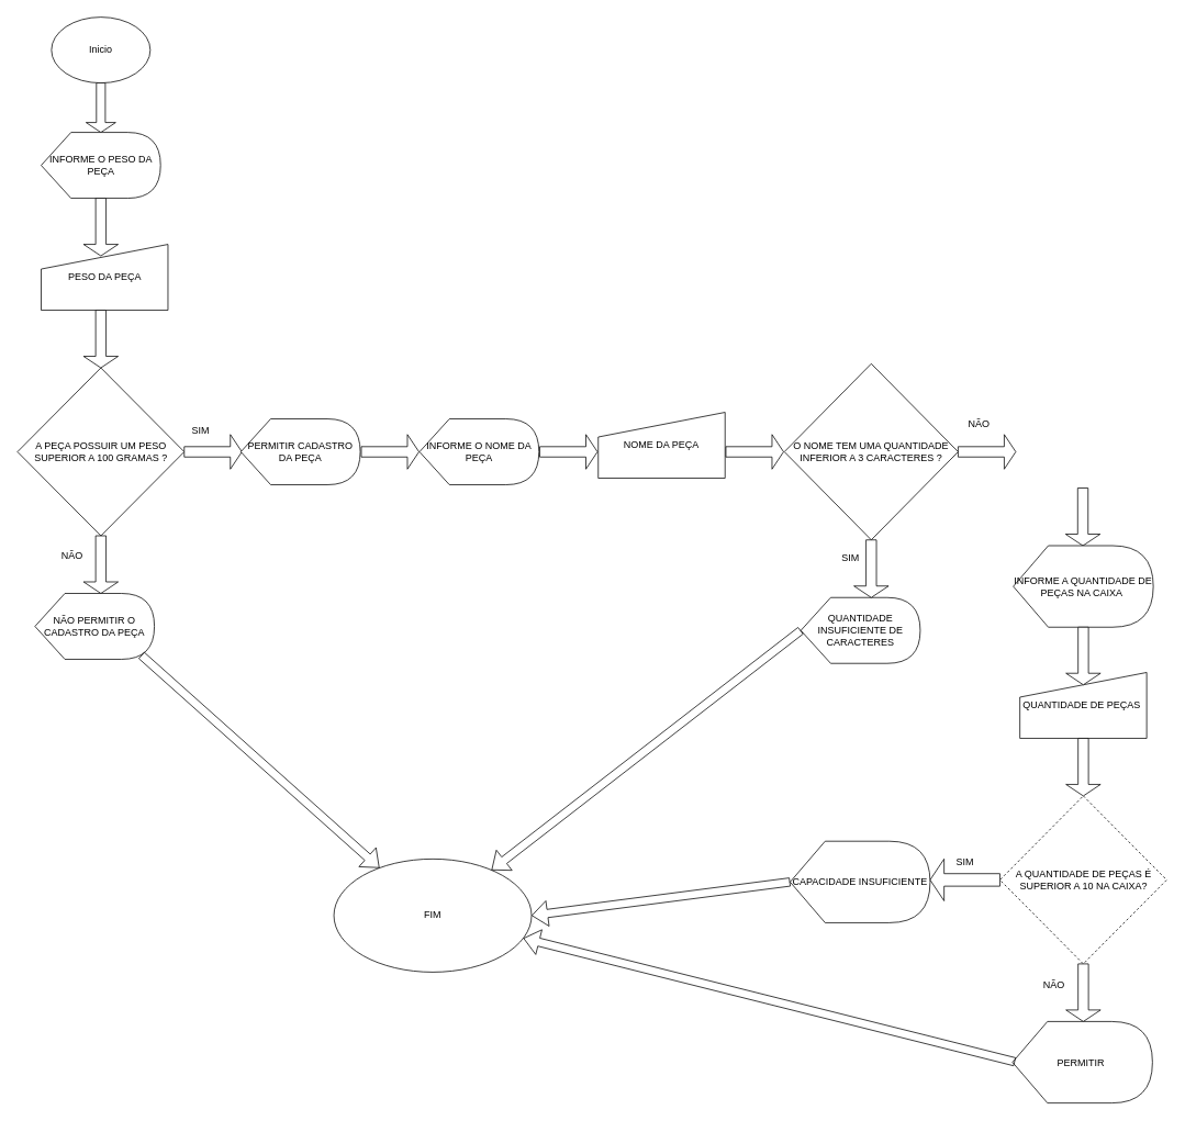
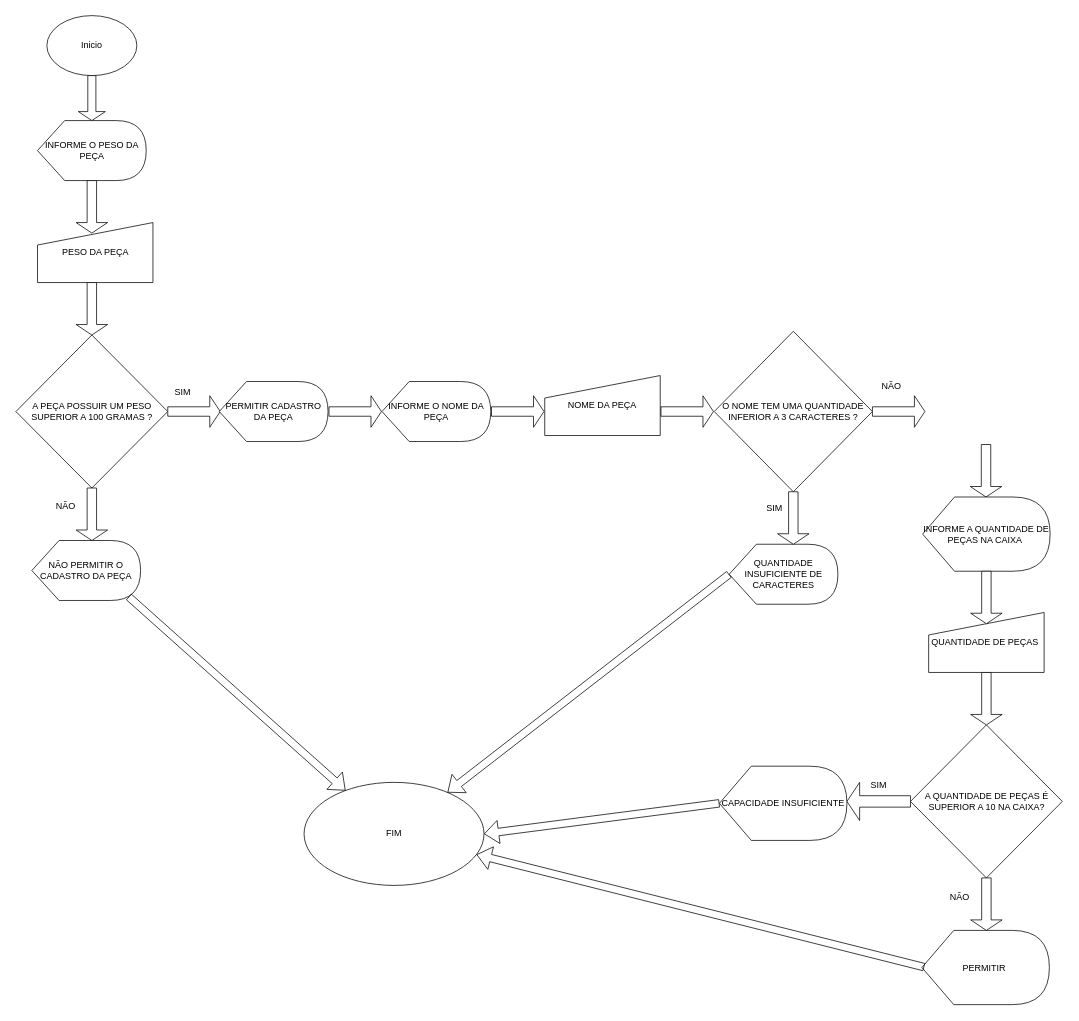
  <mxCell id="0" />
  <mxCell id="1" parent="0" />
  <mxCell id="2" value="Inicio" style="ellipse;whiteSpace=wrap;html=1;" vertex="1" parent="1"><mxGeometry x="62" y="20" width="120" height="80" as="geometry" /></mxCell>
  <mxCell id="3" value="" style="shape=singleArrow;direction=south;whiteSpace=wrap;html=1;" vertex="1" parent="1"><mxGeometry x="104" y="100" width="36" height="60" as="geometry" /></mxCell>
  <mxCell id="4" value="INFORME O PESO DA PEÇA" style="shape=display;whiteSpace=wrap;html=1;" vertex="1" parent="1"><mxGeometry x="49.5" y="160" width="145" height="80" as="geometry" /></mxCell>
  <mxCell id="5" value="PESO DA PEÇA" style="shape=manualInput;whiteSpace=wrap;html=1;" vertex="1" parent="1"><mxGeometry x="49.5" y="296" width="154" height="80" as="geometry" /></mxCell>
  <mxCell id="6" value="" style="shape=singleArrow;direction=south;whiteSpace=wrap;html=1;" vertex="1" parent="1"><mxGeometry x="101" y="240" width="42" height="70" as="geometry" /></mxCell>
  <mxCell id="7" value="A PEÇA POSSUIR UM PESO SUPERIOR A 100 GRAMAS ?" style="rhombus;whiteSpace=wrap;html=1;" vertex="1" parent="1"><mxGeometry x="20.75" y="446" width="202.5" height="204" as="geometry" /></mxCell>
  <mxCell id="8" value="" style="shape=singleArrow;direction=south;whiteSpace=wrap;html=1;" vertex="1" parent="1"><mxGeometry x="101" y="376" width="42" height="70" as="geometry" /></mxCell>
  <mxCell id="9" value="" style="shape=singleArrow;direction=south;whiteSpace=wrap;html=1;" vertex="1" parent="1"><mxGeometry x="101" y="650" width="42" height="70" as="geometry" /></mxCell>
  <mxCell id="10" value="" style="shape=singleArrow;whiteSpace=wrap;html=1;" vertex="1" parent="1"><mxGeometry x="223.25" y="527" width="70" height="42" as="geometry" /></mxCell>
  <mxCell id="11" value="SIM" style="text;html=1;align=center;verticalAlign=middle;resizable=0;points=[];autosize=1;strokeColor=none;fillColor=none;" vertex="1" parent="1"><mxGeometry x="223.25" y="508" width="40" height="30" as="geometry" /></mxCell>
  <mxCell id="12" value="NÃO" style="text;html=1;align=center;verticalAlign=middle;resizable=0;points=[];autosize=1;strokeColor=none;fillColor=none;" vertex="1" parent="1"><mxGeometry x="62" y="660" width="50" height="30" as="geometry" /></mxCell>
  <mxCell id="13" value="NÃO PERMITIR O CADASTRO DA PEÇA" style="shape=display;whiteSpace=wrap;html=1;" vertex="1" parent="1"><mxGeometry x="42" y="720" width="145" height="80" as="geometry" /></mxCell>
  <mxCell id="14" value="PERMITIR CADASTRO DA PEÇA" style="shape=display;whiteSpace=wrap;html=1;" vertex="1" parent="1"><mxGeometry x="292" y="508" width="145" height="80" as="geometry" /></mxCell>
  <mxCell id="15" value="" style="shape=singleArrow;whiteSpace=wrap;html=1;" vertex="1" parent="1"><mxGeometry x="438.25" y="527" width="70" height="42" as="geometry" /></mxCell>
  <mxCell id="16" value="FIM" style="ellipse;whiteSpace=wrap;html=1;" vertex="1" parent="1"><mxGeometry x="405" y="1042.57" width="240" height="137.43" as="geometry" /></mxCell>
  <mxCell id="17" value="INFORME O NOME DA PEÇA" style="shape=display;whiteSpace=wrap;html=1;" vertex="1" parent="1"><mxGeometry x="509" y="508" width="145" height="80" as="geometry" /></mxCell>
  <mxCell id="18" value="" style="shape=singleArrow;whiteSpace=wrap;html=1;" vertex="1" parent="1"><mxGeometry x="655" y="527" width="70" height="42" as="geometry" /></mxCell>
  <mxCell id="19" value="NOME DA PEÇA" style="shape=manualInput;whiteSpace=wrap;html=1;" vertex="1" parent="1"><mxGeometry x="726" y="500" width="154" height="80" as="geometry" /></mxCell>
  <mxCell id="20" value="O NOME TEM UMA QUANTIDADE INFERIOR A 3 CARACTERES ?" style="rhombus;whiteSpace=wrap;html=1;" vertex="1" parent="1"><mxGeometry x="952" y="441" width="211" height="214" as="geometry" /></mxCell>
  <mxCell id="21" value="" style="shape=singleArrow;whiteSpace=wrap;html=1;" vertex="1" parent="1"><mxGeometry x="881" y="527" width="70" height="42" as="geometry" /></mxCell>
  <mxCell id="22" value="NÃO" style="text;html=1;align=center;verticalAlign=middle;resizable=0;points=[];autosize=1;strokeColor=none;fillColor=none;" vertex="1" parent="1"><mxGeometry x="1163" y="500" width="50" height="30" as="geometry" /></mxCell>
  <mxCell id="23" value="SIM" style="text;html=1;align=center;verticalAlign=middle;resizable=0;points=[];autosize=1;strokeColor=none;fillColor=none;" vertex="1" parent="1"><mxGeometry x="1012" y="662" width="40" height="30" as="geometry" /></mxCell>
  <mxCell id="24" value="QUANTIDADE INSUFICIENTE DE CARACTERES" style="shape=display;whiteSpace=wrap;html=1;" vertex="1" parent="1"><mxGeometry x="972" y="725" width="145" height="80" as="geometry" /></mxCell>
  <mxCell id="25" value="" style="shape=singleArrow;direction=south;whiteSpace=wrap;html=1;" vertex="1" parent="1"><mxGeometry x="1293.5" y="592" width="42" height="70" as="geometry" /></mxCell>
  <mxCell id="26" value="INFORME A QUANTIDADE DE PEÇAS NA CAIXA&amp;nbsp;" style="shape=display;whiteSpace=wrap;html=1;" vertex="1" parent="1"><mxGeometry x="1230" y="662" width="170" height="99" as="geometry" /></mxCell>
  <mxCell id="27" value="QUANTIDADE DE PEÇAS&amp;nbsp;" style="shape=manualInput;whiteSpace=wrap;html=1;" vertex="1" parent="1"><mxGeometry x="1238" y="816" width="154" height="80" as="geometry" /></mxCell>
  <mxCell id="28" value="" style="shape=singleArrow;direction=south;whiteSpace=wrap;html=1;" vertex="1" parent="1"><mxGeometry x="1294" y="761" width="42" height="70" as="geometry" /></mxCell>
  <mxCell id="29" value="" style="shape=singleArrow;direction=south;whiteSpace=wrap;html=1;" vertex="1" parent="1"><mxGeometry x="1294" y="896" width="42" height="70" as="geometry" /></mxCell>
- <mxCell id="30" value="A QUANTIDADE DE PEÇAS É SUPERIOR A 10 NA CAIXA?" style="rhombus;whiteSpace=wrap;html=1;dashed=1;" vertex="1" parent="1"><mxGeometry x="1213.75" y="966" width="202.5" height="204" as="geometry" /></mxCell>
+ <mxCell id="30" value="A QUANTIDADE DE PEÇAS É SUPERIOR A 10 NA CAIXA?" style="rhombus;whiteSpace=wrap;html=1;" vertex="1" parent="1"><mxGeometry x="1213.75" y="966" width="202.5" height="204" as="geometry" /></mxCell>
  <mxCell id="31" value="" style="shape=flexArrow;endArrow=classic;html=1;rounded=0;exitX=0.89;exitY=0.938;exitDx=0;exitDy=0;exitPerimeter=0;" edge="1" parent="1" source="13" target="16"><mxGeometry width="50" height="50" relative="1" as="geometry"><mxPoint x="194.5" y="820" as="sourcePoint" /><mxPoint x="382" y="990" as="targetPoint" /></mxGeometry></mxCell>
  <mxCell id="32" value="" style="shape=singleArrow;direction=south;whiteSpace=wrap;html=1;" vertex="1" parent="1"><mxGeometry x="1294" y="1170" width="42" height="70" as="geometry" /></mxCell>
  <mxCell id="33" value="NÃO" style="text;html=1;align=center;verticalAlign=middle;resizable=0;points=[];autosize=1;strokeColor=none;fillColor=none;" vertex="1" parent="1"><mxGeometry x="1253.5" y="1181" width="50" height="30" as="geometry" /></mxCell>
  <mxCell id="34" value="SIM" style="text;html=1;align=center;verticalAlign=middle;resizable=0;points=[];autosize=1;strokeColor=none;fillColor=none;" vertex="1" parent="1"><mxGeometry x="1151.38" y="1031" width="40" height="30" as="geometry" /></mxCell>
  <mxCell id="35" value="" style="shape=singleArrow;direction=west;whiteSpace=wrap;html=1;" vertex="1" parent="1"><mxGeometry x="1129" y="1042.57" width="84.75" height="50.85" as="geometry" /></mxCell>
  <mxCell id="36" value="CAPACIDADE INSUFICIENTE" style="shape=display;whiteSpace=wrap;html=1;" vertex="1" parent="1"><mxGeometry x="959" y="1021" width="170" height="99" as="geometry" /></mxCell>
  <mxCell id="37" value="PERMITIR&amp;nbsp;" style="shape=display;whiteSpace=wrap;html=1;" vertex="1" parent="1"><mxGeometry x="1229" y="1240" width="170" height="99" as="geometry" /></mxCell>
  <mxCell id="38" value="" style="shape=singleArrow;whiteSpace=wrap;html=1;" vertex="1" parent="1"><mxGeometry x="1163" y="527" width="70" height="42" as="geometry" /></mxCell>
  <mxCell id="39" value="" style="shape=singleArrow;direction=south;whiteSpace=wrap;html=1;" vertex="1" parent="1"><mxGeometry x="1036.5" y="655" width="42" height="70" as="geometry" /></mxCell>
  <mxCell id="40" value="" style="shape=flexArrow;endArrow=classic;html=1;rounded=0;exitX=0;exitY=0.5;exitDx=0;exitDy=0;exitPerimeter=0;" edge="1" parent="1" source="24" target="16"><mxGeometry width="50" height="50" relative="1" as="geometry"><mxPoint x="1092" y="1040" as="sourcePoint" /><mxPoint x="1142" y="990" as="targetPoint" /></mxGeometry></mxCell>
  <mxCell id="41" value="" style="shape=flexArrow;endArrow=classic;html=1;rounded=0;exitX=0;exitY=0.5;exitDx=0;exitDy=0;exitPerimeter=0;entryX=1;entryY=0.5;entryDx=0;entryDy=0;" edge="1" parent="1" source="36" target="16"><mxGeometry width="50" height="50" relative="1" as="geometry"><mxPoint x="1092" y="1040" as="sourcePoint" /><mxPoint x="1142" y="990" as="targetPoint" /></mxGeometry></mxCell>
  <mxCell id="42" value="" style="shape=flexArrow;endArrow=classic;html=1;rounded=0;" edge="1" parent="1" target="16"><mxGeometry width="50" height="50" relative="1" as="geometry"><mxPoint x="1232" y="1289" as="sourcePoint" /><mxPoint x="823.5" y="1289.41" as="targetPoint" /></mxGeometry></mxCell>
